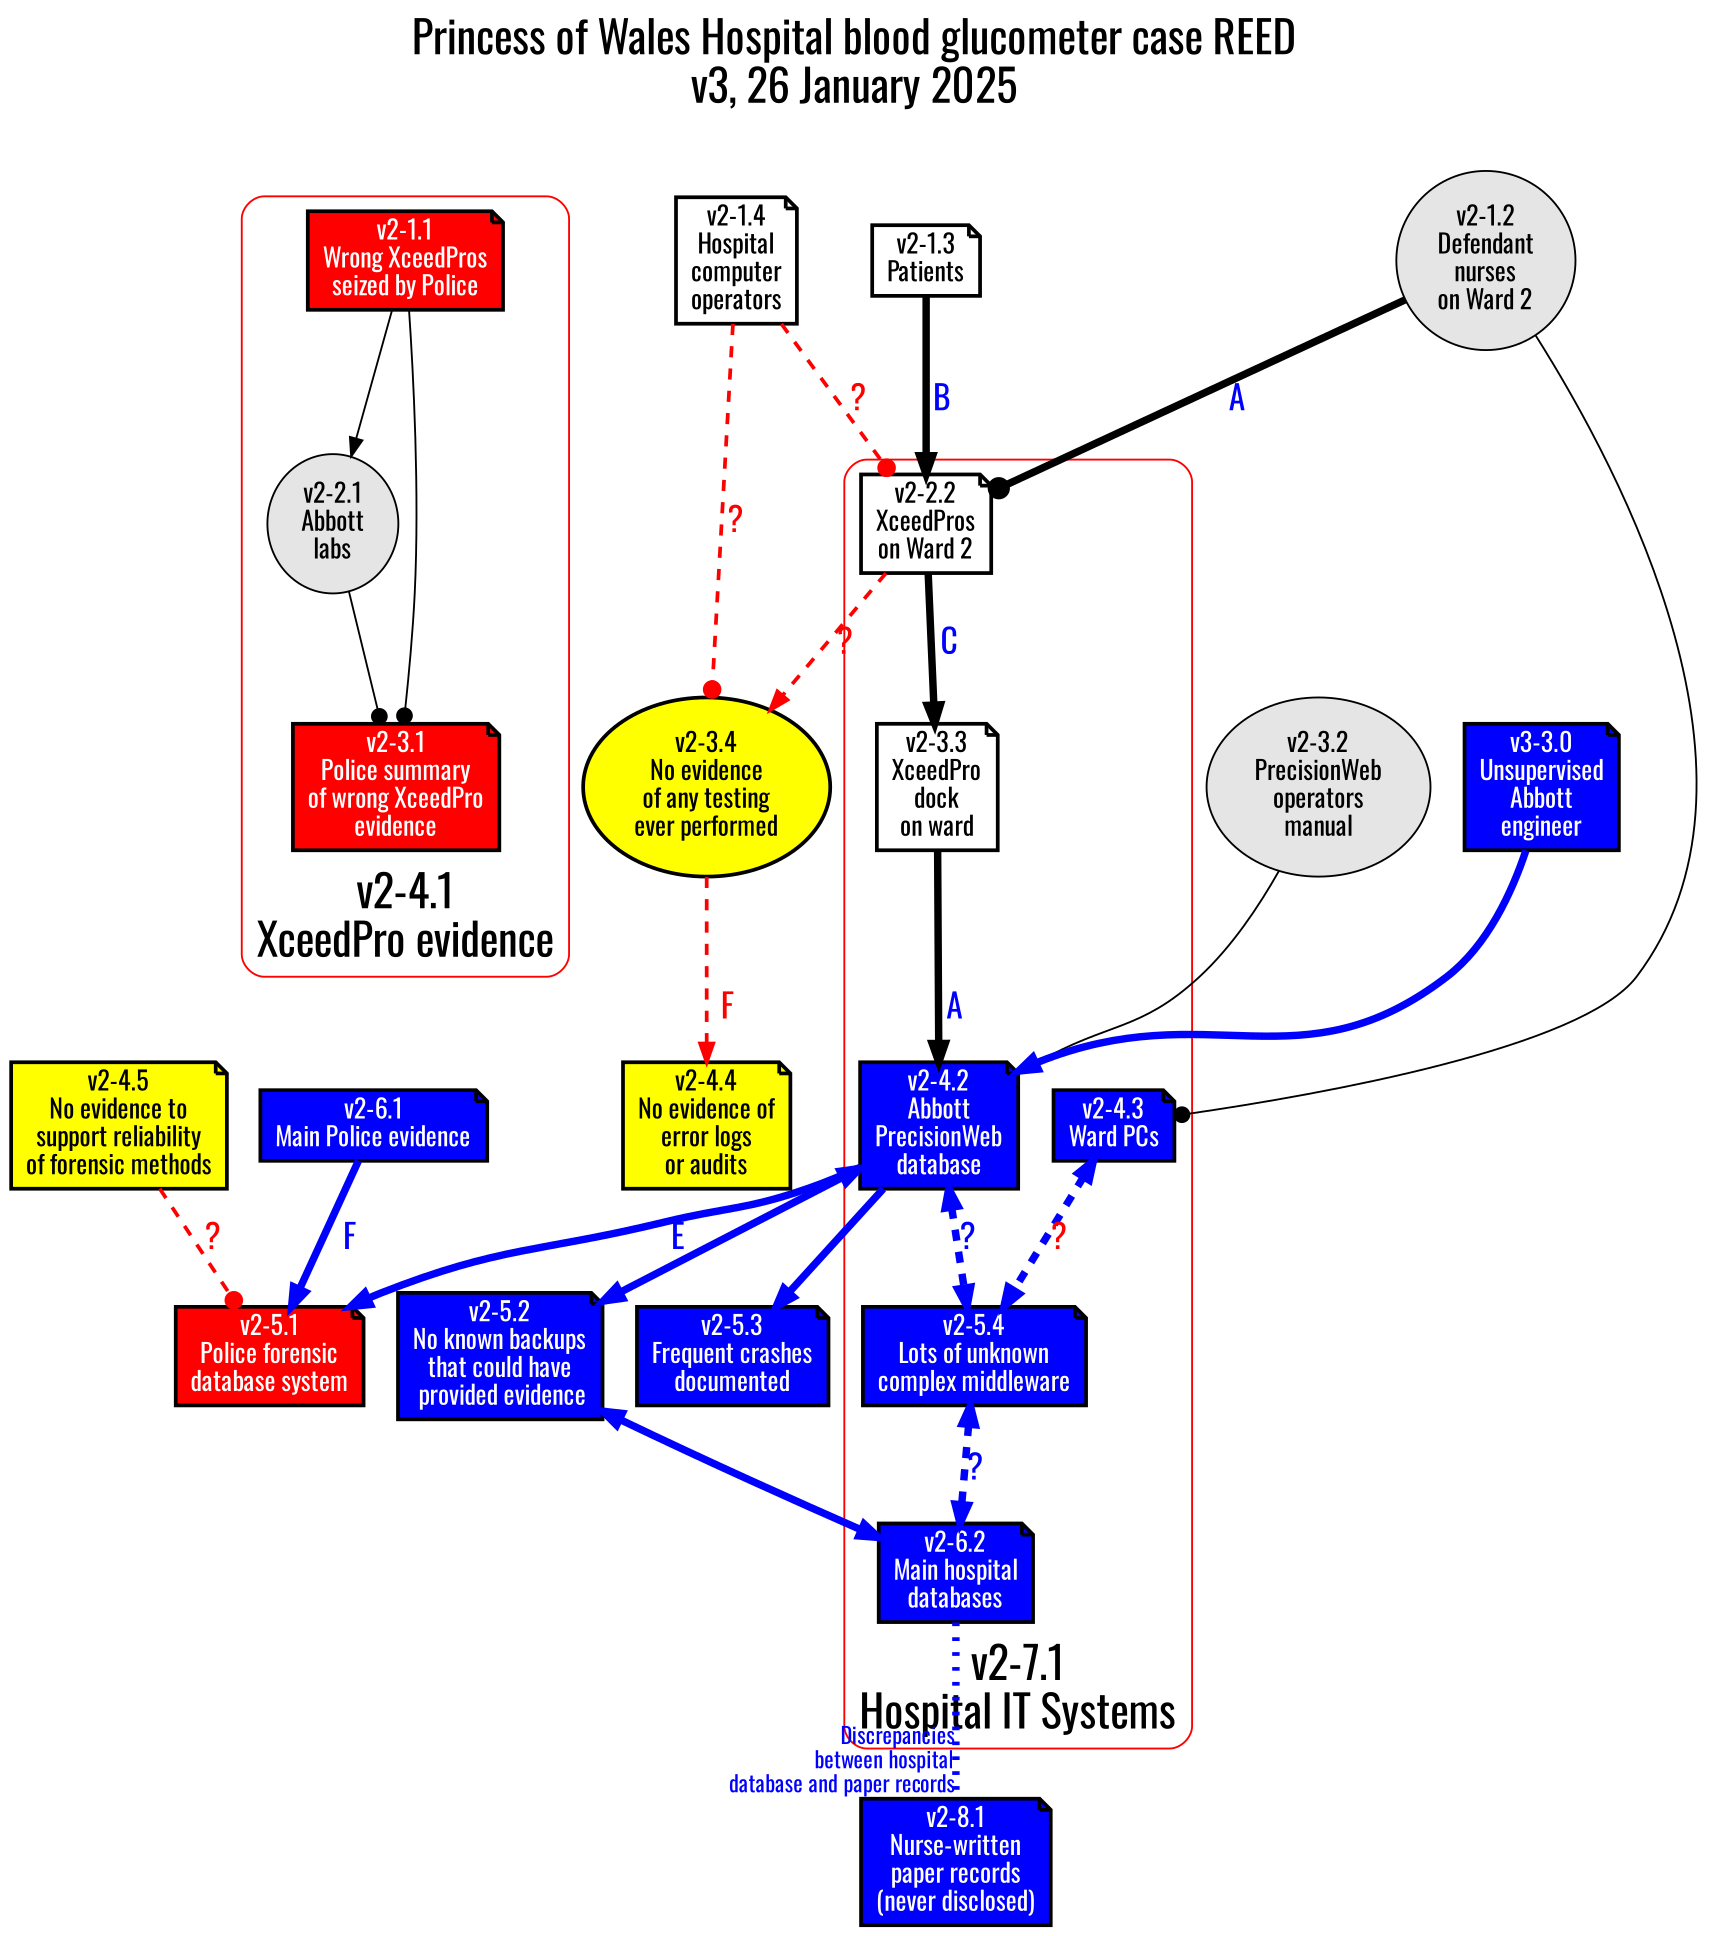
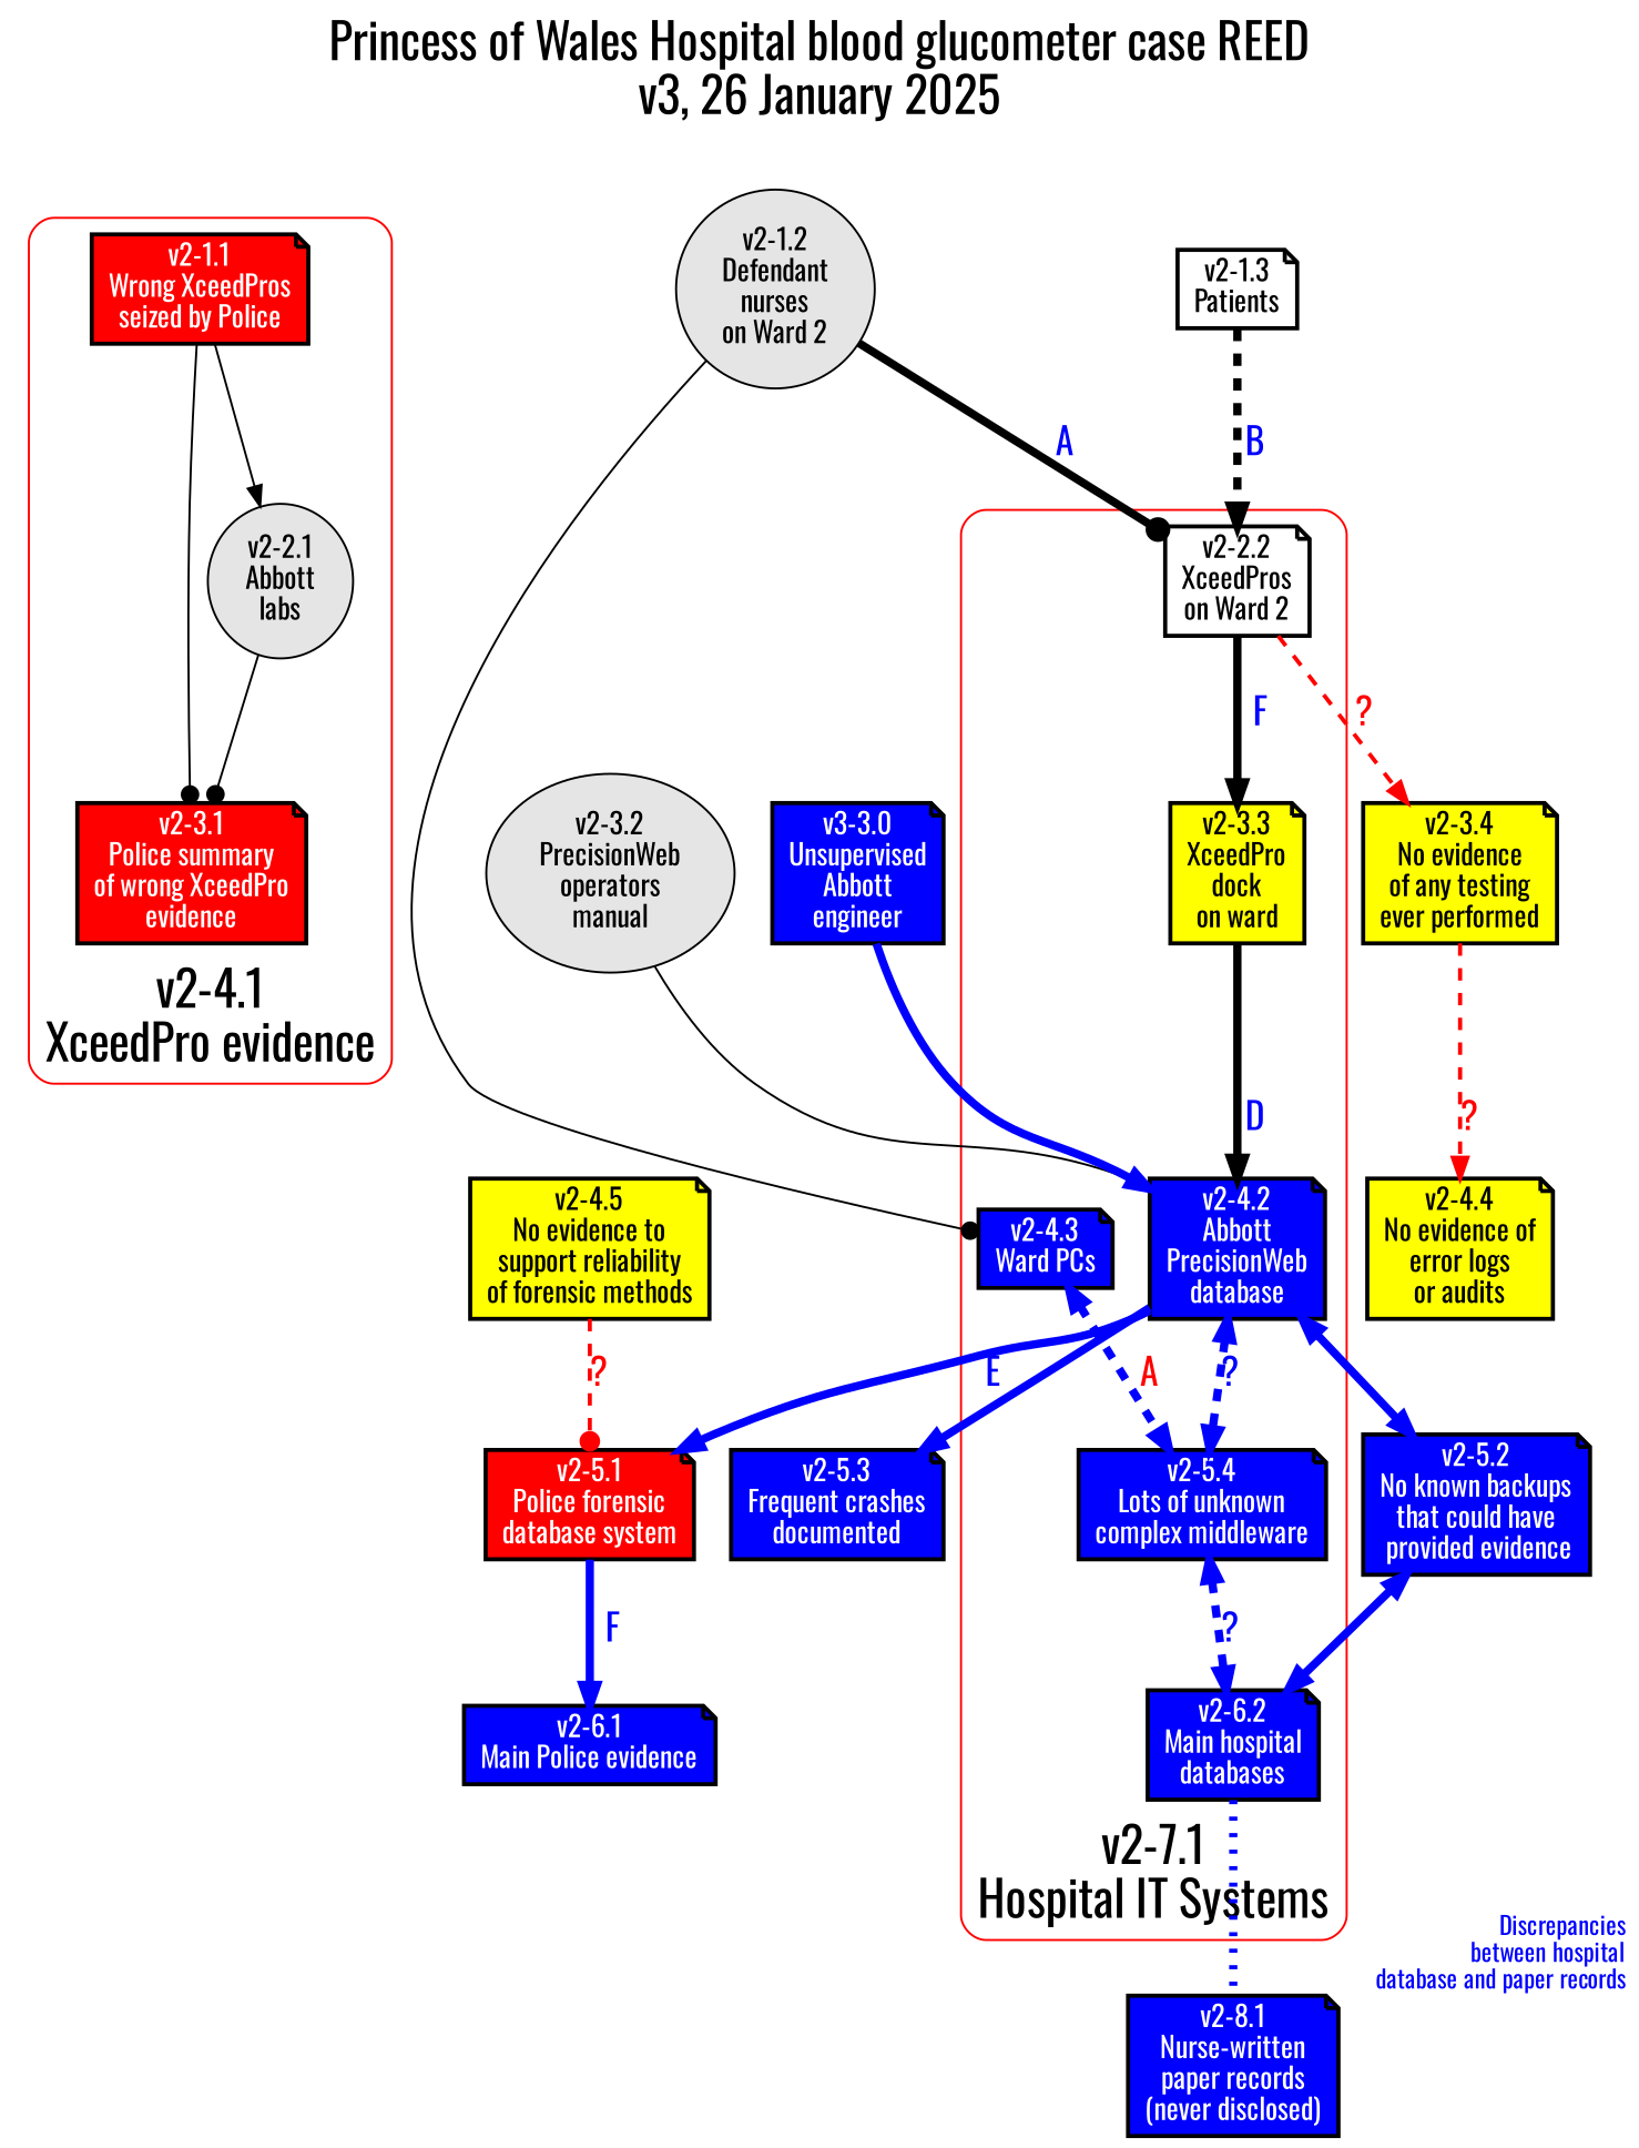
  digraph {
    color=red
    compound=true
    fontname=Oswald
    fontsize=24
    label="Princess of Wales Hospital blood glucometer case REED\nv3, 26 January 2025\n "
    labelloc=t
    node [fillcolor=blue fontcolor=white fontname=Oswald penwidth=2 shape=note style=filled]
    edge [color=blue fontname=Oswald penwidth=4 fontsize=18]
    n1 [fillcolor=red label="v2-3.1\nPolice summary\nof wrong XceedPro\nevidence"]
    n2 [fillcolor=gray90 label="v2-2.1\nAbbott\nlabs" shape=ellipse fontcolor="" penwidth=""]
    n3 [fillcolor=red label="v2-1.1\nWrong XceedPros\nseized by Police"]
    n4 [label="v2-6.2\nMain hospital\ndatabases"]
    n5 [label="v2-5.4\nLots of unknown\ncomplex middleware"]
    n6 [label="v2-4.2\nAbbott\nPrecisionWeb\ndatabase"]
    n7 [label="v2-4.3\nWard PCs"]
-   n8 [color=black fillcolor=white label="v2-3.3\nXceedPro\ndock\non ward" fontcolor=""]
+   n8 [color=black fillcolor=yellow label="v2-3.3\nXceedPro\ndock\non ward" fontcolor=""]
    n9 [color=black fillcolor=white label="v2-2.2\nXceedPros\non Ward 2" fontcolor=""]
    n10 [label="v2-8.1\nNurse-written\npaper records\n(never disclosed)"]
    n11 [label="v2-5.2\nNo known backups\nthat could have\n provided evidence"]
    n12 [fillcolor=red label="v2-5.1\nPolice forensic\ndatabase system"]
    n13 [label="v2-5.3\nFrequent crashes\ndocumented"]
-   n14 [fillcolor=yellow label="v2-3.4\nNo evidence\nof any testing\never performed" shape=ellipse fontcolor=""]
+   n14 [fillcolor=yellow label="v2-3.4\nNo evidence\nof any testing\never performed" fontcolor=""]
    n15 [label="v2-6.1\nMain Police evidence"]
    n16 [fillcolor=yellow label="v2-4.4\nNo evidence of\nerror logs\nor audits" fontcolor=""]
    n17 [fillcolor=gray90 label="v2-3.2\nPrecisionWeb\noperators\nmanual" shape=ellipse fontcolor="" penwidth=""]
    n18 [fillcolor=yellow label="v2-4.5\nNo evidence to\nsupport reliability\nof forensic methods" fontcolor=""]
    n19 [label="v3-3.0\nUnsupervised\nAbbott\nengineer"]
    n20 [color=black fillcolor=white label="v2-1.3\nPatients" fontcolor=""]
-   n21 [color=black fillcolor=white label="v2-1.4\nHospital\ncomputer\noperators" fontcolor=""]
    n22 [fillcolor=gray90 label="v2-1.2\nDefendant\nnurses\non Ward 2" shape=ellipse fontcolor="" penwidth=""]
    subgraph cluster_1 {
      fontcolor=black
      label="v2-4.1\nXceedPro evidence"
      labelloc=b
      style=rounded
      n1
      n2
      n3
    }
    subgraph cluster_2 {
      fontcolor=black
      label="v2-7.1\nHospital IT Systems"
      labelloc=b
      style=rounded
      n4
      n5
      n6
      n7
      n8
      n9
    }
    n2 -> n1 [arrowhead=dot color=black penwidth=1 fontsize=""]
    n3 -> n1 [arrowhead=dot color=black penwidth=1 fontsize=""]
    n3 -> n2 [color="" penwidth="" fontsize=""]
    n4 -> n10 [arrowhead=none arrowtail=none dir=both fontcolor=blue fontsize=12 headlabel="                      Discrepancies\r                      between hospital\r                       database and paper records\r" style=dotted]
    n5 -> n4 [dir=both fontcolor=blue label="?" style=dashed]
    n6 -> n5 [dir=both fontcolor=blue label="?" style=dashed]
    n6 -> n11 [dir=both fontsize=""]
    n6 -> n12 [fontcolor=blue label=" E"]
    n6 -> n13 [fontsize=""]
-   n7 -> n5 [dir=both fontcolor=red label="?" style=dashed]
-   n8 -> n6 [fontcolor=blue label=" A" color=""]
-   n9 -> n8 [fontcolor=blue label=" C" color=""]
+   n7 -> n5 [dir=both fontcolor=red label=" A" style=dashed]
+   n8 -> n6 [fontcolor=blue label=" D" color=""]
+   n9 -> n8 [fontcolor=blue label="  F" color=""]
    n9 -> n14 [color=red fontcolor=red label="?" penwidth=2 style=dashed]
    n11 -> n4 [dir=both fontsize=""]
-   n15 -> n12 [fontcolor=blue label="  F"]
-   n14 -> n16 [color=red fontcolor=red label="  F" penwidth=2 style=dashed]
+   n12 -> n15 [fontcolor=blue label="  F"]
+   n14 -> n16 [color=red fontcolor=red label="?" penwidth=2 style=dashed]
    n17 -> n6 [color="" penwidth="" fontsize=""]
    n18 -> n12 [arrowhead=dot color=red fontcolor=red label="?" penwidth=2 style=dashed]
    n19 -> n6 [fontsize=""]
-   n20 -> n9 [fontcolor=blue label=" B" color=""]
-   n21 -> n9 [arrowhead=dot color=red fontcolor=red label="?" penwidth=2 style=dashed]
-   n21 -> n14 [arrowhead=dot color=red fontcolor=red label="?" penwidth=2 style=dashed]
+   n20 -> n9 [fontcolor=blue label=" B" style=dashed color=""]
    n22 -> n7 [arrowhead=dot color=black penwidth=1 fontsize=""]
    n22 -> n9 [arrowhead=dot fontcolor=blue label=" A" color=""]
  }
